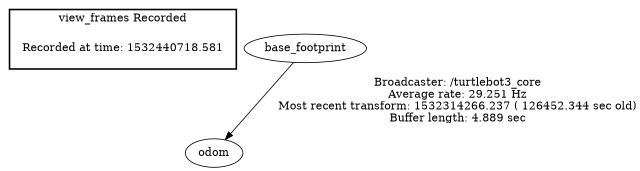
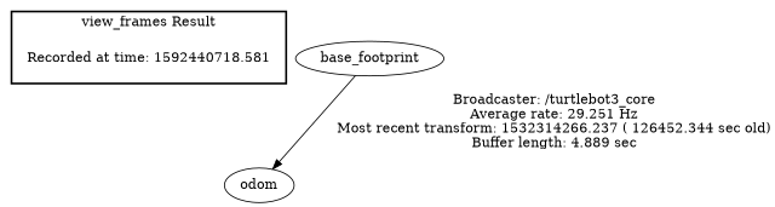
  digraph {
-   "Recorded at time: 1532440718.581" [shape=plaintext]
+   "Recorded at time: 1532440718.581" [shape=plaintext label="Recorded at time: 1592440718.581"]
    odom
    base_footprint
    subgraph cluster_1 {
      color=black
-     label="view_frames Recorded"
+     label="view_frames Result"
      style=bold
      "Recorded at time: 1532440718.581"
    }
    "Recorded at time: 1532440718.581" -> odom [style=invis]
    base_footprint -> odom [label="Broadcaster: /turtlebot3_core\nAverage rate: 29.251 Hz\nMost recent transform: 1532314266.237 ( 126452.344 sec old)\nBuffer length: 4.889 sec\n"]
  }
